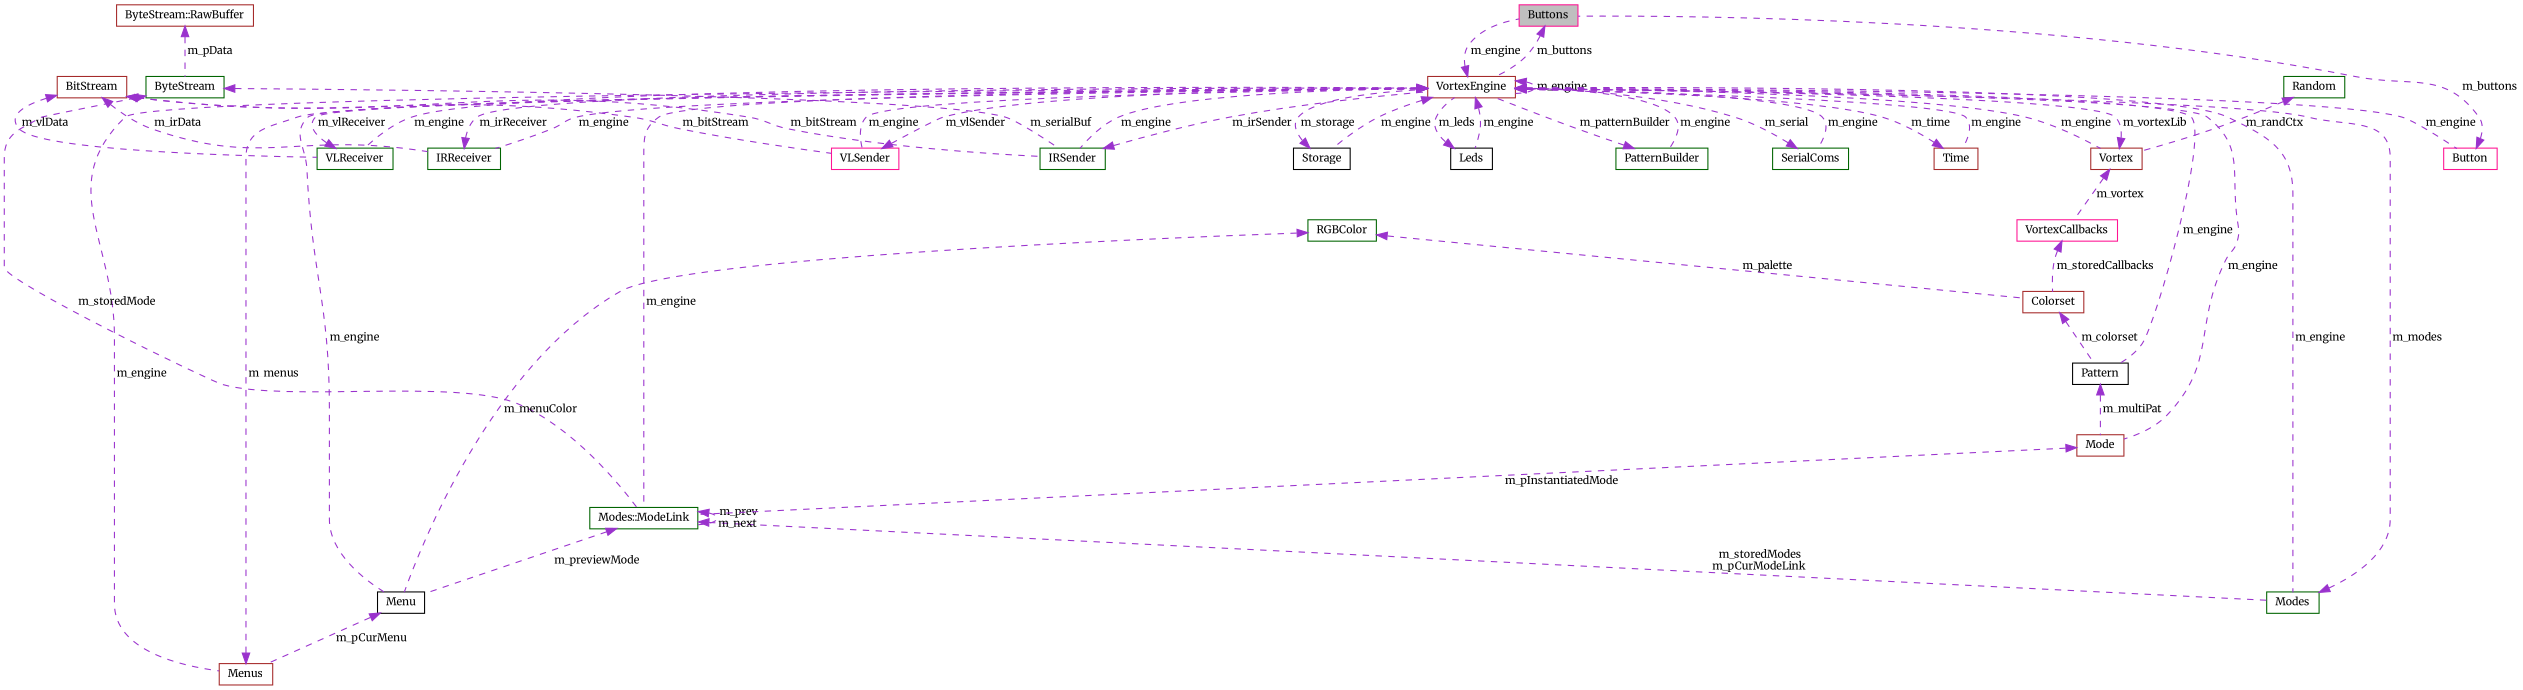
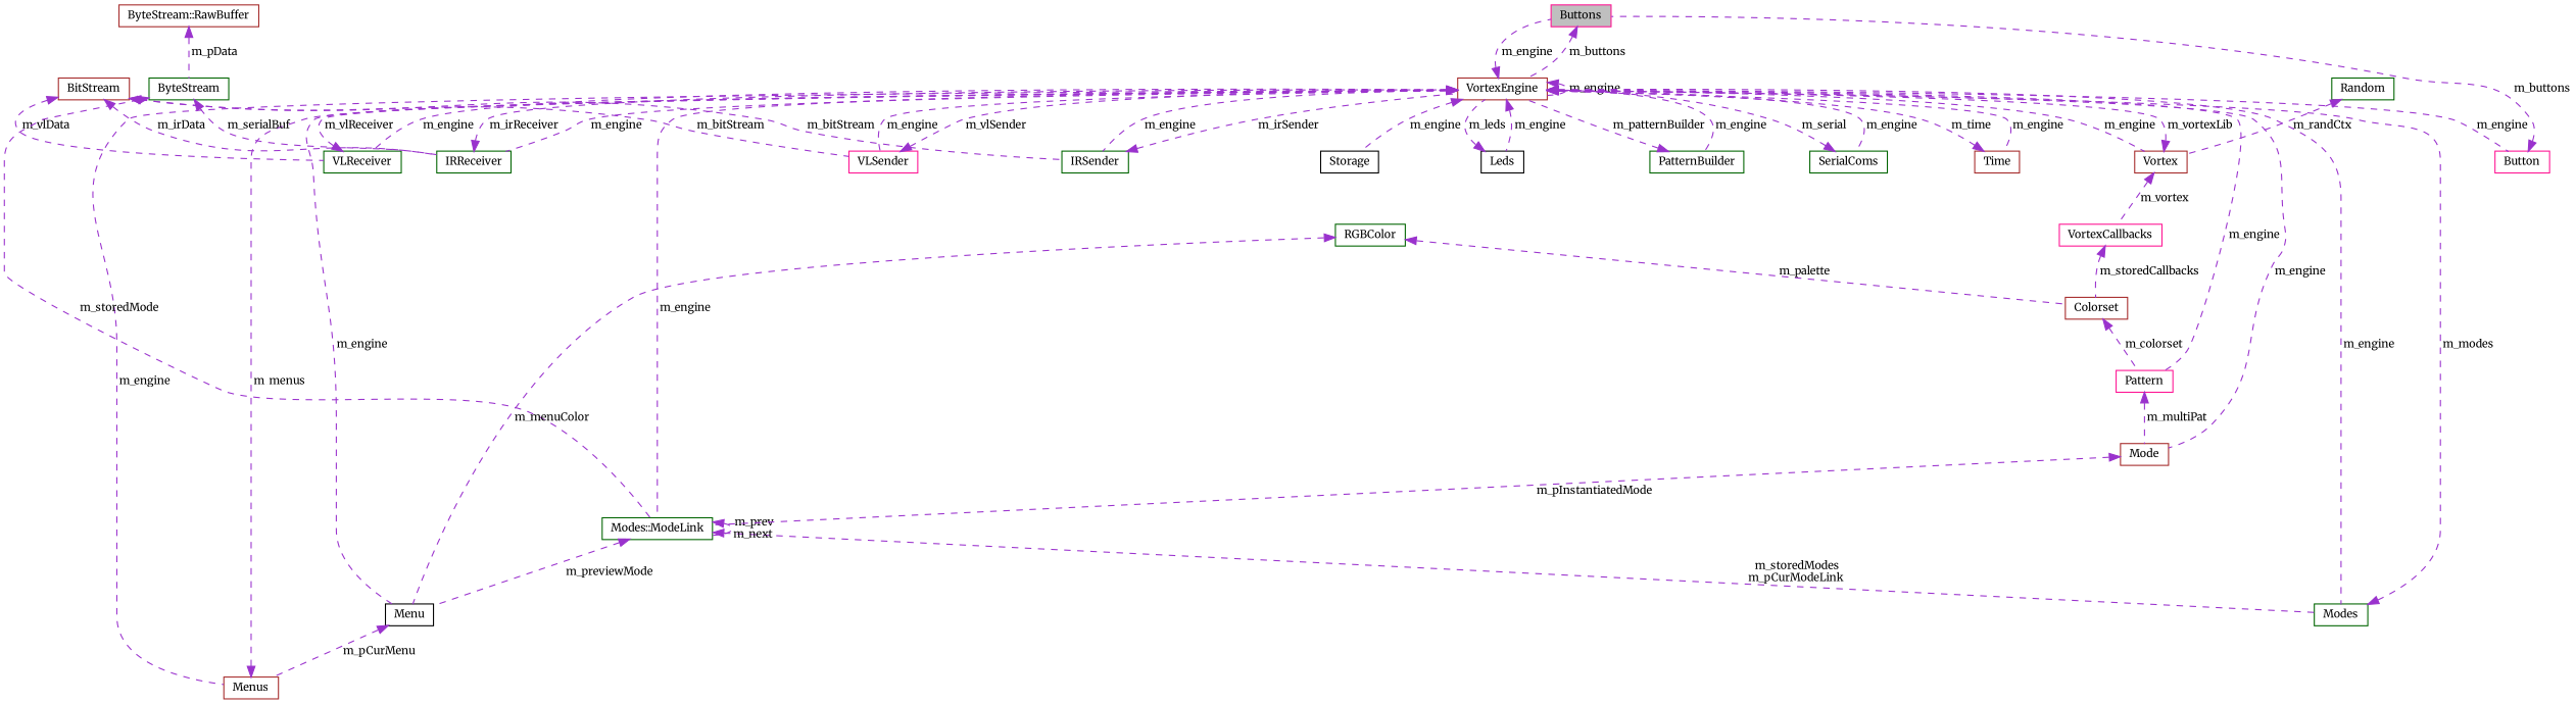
  digraph {
    fontname=Merriweather
    rankdir=TB
    node [color=darkgreen fontname=Merriweather fontsize=10 shape=record]
    edge [color=darkorchid3 dir=back fontname=Merriweather fontsize=10 labelfontname=Helvetica labelfontsize=10 style=dashed]
    n1 [color=deeppink fillcolor=grey75 fontcolor=black height=0.2 label=Buttons style=filled width=0.4]
    n2 [color=brown height=0.2 label=VortexEngine width=0.4]
    n3 [height=0.2 label=VLReceiver width=0.4]
    n4 [color=black height=0.2 label=Storage width=0.4]
    n5 [height=0.2 label=IRSender width=0.4]
    n6 [color=black height=0.2 label=Leds width=0.4]
    n7 [height=0.2 label=PatternBuilder width=0.4]
    n8 [color=deeppink height=0.2 label=VLSender width=0.4]
    n9 [height=0.2 label=Modes width=0.4]
    n10 [height=0.2 label="Modes::ModeLink" width=0.4]
    n11 [color=brown height=0.2 label=Mode width=0.4]
-   n12 [color=black height=0.2 label=Pattern width=0.4]
+   n12 [color=deeppink height=0.2 label=Pattern width=0.4]
    n13 [height=0.2 label=SerialComs width=0.4]
    n14 [color=brown height=0.2 label=Vortex width=0.4]
    n15 [height=0.2 label=IRReceiver width=0.4]
    n16 [color=brown height=0.2 label=Time width=0.4]
    n17 [color=brown height=0.2 label=Menus width=0.4]
    n18 [color=black height=0.2 label=Menu width=0.4]
    n19 [color=deeppink height=0.2 label=Button width=0.4]
    n20 [color=deeppink height=0.2 label=VortexCallbacks width=0.4]
    n21 [color=brown height=0.2 label=BitStream width=0.4]
    n22 [height=0.2 label=ByteStream width=0.4]
    n23 [color=brown height=0.2 label="ByteStream::RawBuffer" width=0.4]
    n24 [color=brown height=0.2 label=Colorset width=0.4]
    n25 [height=0.2 label=RGBColor width=0.4]
    n26 [height=0.2 label=Random width=0.4]
    n1 -> n2 [label=" m_buttons"]
    n2 -> n1 [label=" m_engine"]
    n2 -> n2 [label=" m_engine"]
    n2 -> n3 [label=" m_engine"]
    n2 -> n4 [label=" m_engine"]
    n2 -> n5 [label=" m_engine"]
    n2 -> n6 [label=" m_engine"]
    n2 -> n7 [label=" m_engine"]
    n2 -> n8 [label=" m_engine"]
    n2 -> n9 [label=" m_engine"]
    n2 -> n10 [label=" m_engine"]
    n2 -> n11 [label=" m_engine"]
    n2 -> n12 [label=" m_engine"]
    n2 -> n13 [label=" m_engine"]
    n2 -> n14 [label=" m_engine"]
    n2 -> n15 [label=" m_engine"]
    n2 -> n16 [label=" m_engine"]
    n2 -> n17 [label=" m_engine"]
    n2 -> n18 [label=" m_engine"]
    n2 -> n19 [label=" m_engine"]
    n3 -> n2 [label=" m_vlReceiver"]
-   n4 -> n2 [label=" m_storage"]
    n5 -> n2 [label=" m_irSender"]
    n6 -> n2 [label=" m_leds"]
    n7 -> n2 [label=" m_patternBuilder"]
    n8 -> n2 [label=" m_vlSender"]
    n9 -> n2 [label=" m_modes"]
    n10 -> n9 [label=" m_storedModes\nm_pCurModeLink"]
    n10 -> n10 [label=" m_prev\nm_next"]
    n10 -> n18 [label=" m_previewMode"]
    n11 -> n10 [label=" m_pInstantiatedMode"]
    n12 -> n11 [label=" m_multiPat"]
    n13 -> n2 [label=" m_serial"]
    n14 -> n2 [label=" m_vortexLib"]
    n14 -> n20 [label=" m_vortex"]
    n15 -> n2 [label=" m_irReceiver"]
    n16 -> n2 [label=" m_time"]
    n17 -> n2 [label=" m_menus"]
    n18 -> n17 [label=" m_pCurMenu"]
    n19 -> n1 [label=" m_buttons"]
    n20 -> n24 [label=" m_storedCallbacks"]
    n21 -> n3 [label=" m_vlData"]
    n21 -> n5 [label=" m_bitStream"]
    n21 -> n8 [label=" m_bitStream"]
    n21 -> n15 [label=" m_irData"]
-   n22 -> n5 [label=" m_serialBuf"]
+   n22 -> n15 [label=" m_serialBuf"]
    n22 -> n10 [label=" m_storedMode"]
    n23 -> n22 [label=" m_pData"]
    n24 -> n12 [label=" m_colorset"]
    n25 -> n18 [label=" m_menuColor"]
    n25 -> n24 [label=" m_palette"]
    n26 -> n14 [label=" m_randCtx"]
  }
